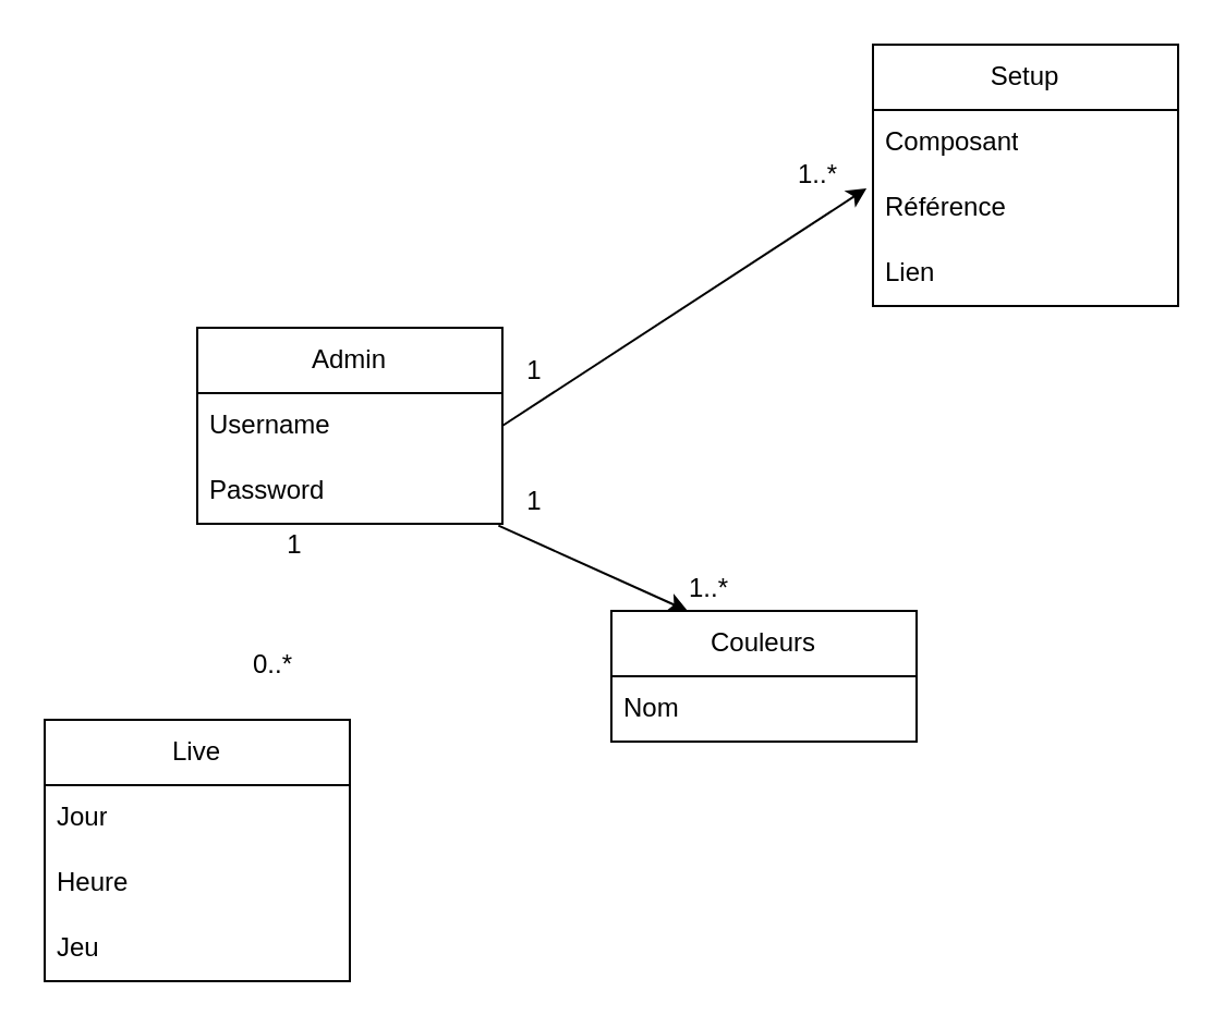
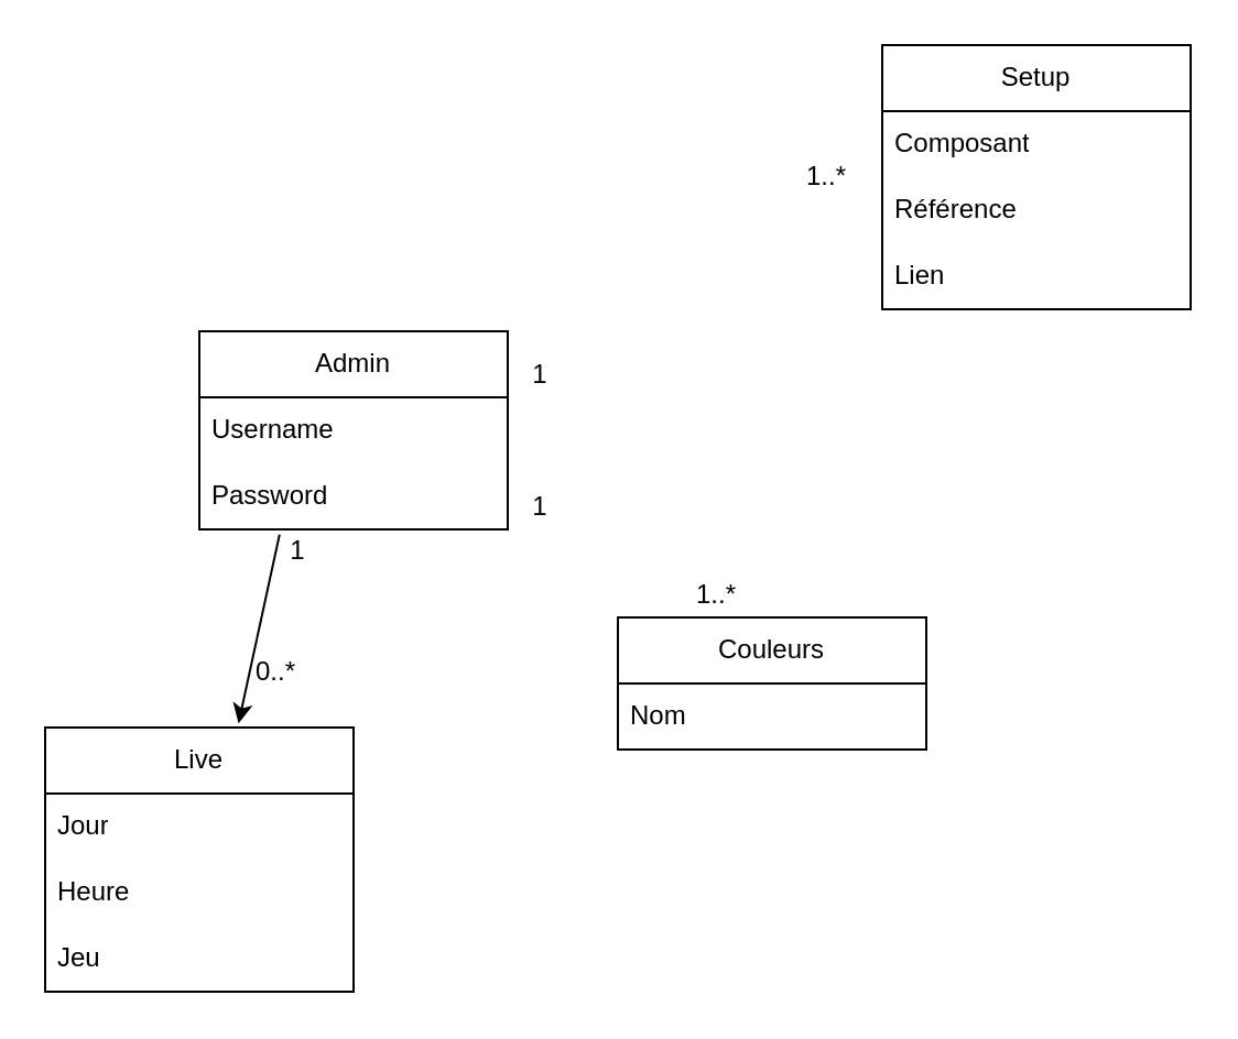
  <mxCell id="0" />
  <mxCell id="1" parent="0" />
  <mxCell id="2" value="Admin" style="swimlane;fontStyle=0;childLayout=stackLayout;horizontal=1;startSize=30;horizontalStack=0;resizeParent=1;resizeParentMax=0;resizeLast=0;collapsible=1;marginBottom=0;whiteSpace=wrap;html=1;" vertex="1" parent="1"><mxGeometry x="90" y="150" width="140" height="90" as="geometry" /></mxCell>
  <mxCell id="3" value="Username" style="text;strokeColor=none;fillColor=none;align=left;verticalAlign=middle;spacingLeft=4;spacingRight=4;overflow=hidden;points=[[0,0.5],[1,0.5]];portConstraint=eastwest;rotatable=0;whiteSpace=wrap;html=1;" vertex="1" parent="2"><mxGeometry y="30" width="140" height="30" as="geometry" /></mxCell>
  <mxCell id="4" value="Password" style="text;strokeColor=none;fillColor=none;align=left;verticalAlign=middle;spacingLeft=4;spacingRight=4;overflow=hidden;points=[[0,0.5],[1,0.5]];portConstraint=eastwest;rotatable=0;whiteSpace=wrap;html=1;" vertex="1" parent="2"><mxGeometry y="60" width="140" height="30" as="geometry" /></mxCell>
  <mxCell id="5" value="Setup" style="swimlane;fontStyle=0;childLayout=stackLayout;horizontal=1;startSize=30;horizontalStack=0;resizeParent=1;resizeParentMax=0;resizeLast=0;collapsible=1;marginBottom=0;whiteSpace=wrap;html=1;" vertex="1" parent="1"><mxGeometry x="400" y="20" width="140" height="120" as="geometry"><mxRectangle x="400" y="50" width="70" height="30" as="alternateBounds" /></mxGeometry></mxCell>
  <mxCell id="6" value="Composant" style="text;strokeColor=none;fillColor=none;align=left;verticalAlign=middle;spacingLeft=4;spacingRight=4;overflow=hidden;points=[[0,0.5],[1,0.5]];portConstraint=eastwest;rotatable=0;whiteSpace=wrap;html=1;" vertex="1" parent="5"><mxGeometry y="30" width="140" height="30" as="geometry" /></mxCell>
  <mxCell id="7" value="Référence" style="text;strokeColor=none;fillColor=none;align=left;verticalAlign=middle;spacingLeft=4;spacingRight=4;overflow=hidden;points=[[0,0.5],[1,0.5]];portConstraint=eastwest;rotatable=0;whiteSpace=wrap;html=1;" vertex="1" parent="5"><mxGeometry y="60" width="140" height="30" as="geometry" /></mxCell>
  <mxCell id="8" value="Lien" style="text;strokeColor=none;fillColor=none;align=left;verticalAlign=middle;spacingLeft=4;spacingRight=4;overflow=hidden;points=[[0,0.5],[1,0.5]];portConstraint=eastwest;rotatable=0;whiteSpace=wrap;html=1;" vertex="1" parent="5"><mxGeometry y="90" width="140" height="30" as="geometry" /></mxCell>
  <mxCell id="9" value="Couleurs" style="swimlane;fontStyle=0;childLayout=stackLayout;horizontal=1;startSize=30;horizontalStack=0;resizeParent=1;resizeParentMax=0;resizeLast=0;collapsible=1;marginBottom=0;whiteSpace=wrap;html=1;" vertex="1" parent="1"><mxGeometry x="280" y="280" width="140" height="60" as="geometry" /></mxCell>
  <mxCell id="10" value="Nom" style="text;strokeColor=none;fillColor=none;align=left;verticalAlign=middle;spacingLeft=4;spacingRight=4;overflow=hidden;points=[[0,0.5],[1,0.5]];portConstraint=eastwest;rotatable=0;whiteSpace=wrap;html=1;" vertex="1" parent="9"><mxGeometry y="30" width="140" height="30" as="geometry" /></mxCell>
- <mxCell id="11" style="rounded=0;orthogonalLoop=1;jettySize=auto;html=1;exitX=1;exitY=0.5;exitDx=0;exitDy=0;entryX=-0.021;entryY=0.2;entryDx=0;entryDy=0;entryPerimeter=0;" edge="1" parent="1" source="3" target="7"><mxGeometry relative="1" as="geometry" /></mxCell>
- <mxCell id="12" value="" style="endArrow=classic;html=1;rounded=0;exitX=0.987;exitY=1.028;exitDx=0;exitDy=0;exitPerimeter=0;entryX=0.25;entryY=0;entryDx=0;entryDy=0;" edge="1" parent="1" source="4" target="9"><mxGeometry width="50" height="50" relative="1" as="geometry"><mxPoint x="200" y="360" as="sourcePoint" /><mxPoint x="250" y="310" as="targetPoint" /></mxGeometry></mxCell>
  <mxCell id="13" value="Live" style="swimlane;fontStyle=0;childLayout=stackLayout;horizontal=1;startSize=30;horizontalStack=0;resizeParent=1;resizeParentMax=0;resizeLast=0;collapsible=1;marginBottom=0;whiteSpace=wrap;html=1;" vertex="1" parent="1"><mxGeometry x="20" y="330" width="140" height="120" as="geometry" /></mxCell>
  <mxCell id="14" value="Jour" style="text;strokeColor=none;fillColor=none;align=left;verticalAlign=middle;spacingLeft=4;spacingRight=4;overflow=hidden;points=[[0,0.5],[1,0.5]];portConstraint=eastwest;rotatable=0;whiteSpace=wrap;html=1;" vertex="1" parent="13"><mxGeometry y="30" width="140" height="30" as="geometry" /></mxCell>
  <mxCell id="15" value="Heure" style="text;strokeColor=none;fillColor=none;align=left;verticalAlign=middle;spacingLeft=4;spacingRight=4;overflow=hidden;points=[[0,0.5],[1,0.5]];portConstraint=eastwest;rotatable=0;whiteSpace=wrap;html=1;" vertex="1" parent="13"><mxGeometry y="60" width="140" height="30" as="geometry" /></mxCell>
  <mxCell id="16" value="Jeu" style="text;strokeColor=none;fillColor=none;align=left;verticalAlign=middle;spacingLeft=4;spacingRight=4;overflow=hidden;points=[[0,0.5],[1,0.5]];portConstraint=eastwest;rotatable=0;whiteSpace=wrap;html=1;" vertex="1" parent="13"><mxGeometry y="90" width="140" height="30" as="geometry" /></mxCell>
+ <mxCell id="17" value="" style="endArrow=classic;html=1;rounded=0;exitX=0.26;exitY=1.078;exitDx=0;exitDy=0;exitPerimeter=0;entryX=0.627;entryY=-0.016;entryDx=0;entryDy=0;entryPerimeter=0;" edge="1" parent="1" source="4" target="13"><mxGeometry width="50" height="50" relative="1" as="geometry"><mxPoint x="120" y="380" as="sourcePoint" /><mxPoint x="170" y="330" as="targetPoint" /></mxGeometry></mxCell>
  <mxCell id="18" value="1" style="text;html=1;strokeColor=none;fillColor=none;align=center;verticalAlign=middle;whiteSpace=wrap;rounded=0;" vertex="1" parent="1"><mxGeometry x="120" y="240" width="30" height="20" as="geometry" /></mxCell>
  <mxCell id="19" value="0..*" style="text;html=1;strokeColor=none;fillColor=none;align=center;verticalAlign=middle;whiteSpace=wrap;rounded=0;" vertex="1" parent="1"><mxGeometry x="110" y="295" width="30" height="20" as="geometry" /></mxCell>
  <mxCell id="20" value="1..*" style="text;html=1;strokeColor=none;fillColor=none;align=center;verticalAlign=middle;whiteSpace=wrap;rounded=0;" vertex="1" parent="1"><mxGeometry x="310" y="260" width="30" height="20" as="geometry" /></mxCell>
  <mxCell id="21" value="1" style="text;html=1;strokeColor=none;fillColor=none;align=center;verticalAlign=middle;whiteSpace=wrap;rounded=0;" vertex="1" parent="1"><mxGeometry x="230" y="220" width="30" height="20" as="geometry" /></mxCell>
  <mxCell id="22" value="1" style="text;html=1;strokeColor=none;fillColor=none;align=center;verticalAlign=middle;whiteSpace=wrap;rounded=0;" vertex="1" parent="1"><mxGeometry x="230" y="160" width="30" height="20" as="geometry" /></mxCell>
  <mxCell id="23" value="1..*" style="text;html=1;strokeColor=none;fillColor=none;align=center;verticalAlign=middle;whiteSpace=wrap;rounded=0;" vertex="1" parent="1"><mxGeometry x="360" y="70" width="30" height="20" as="geometry" /></mxCell>
